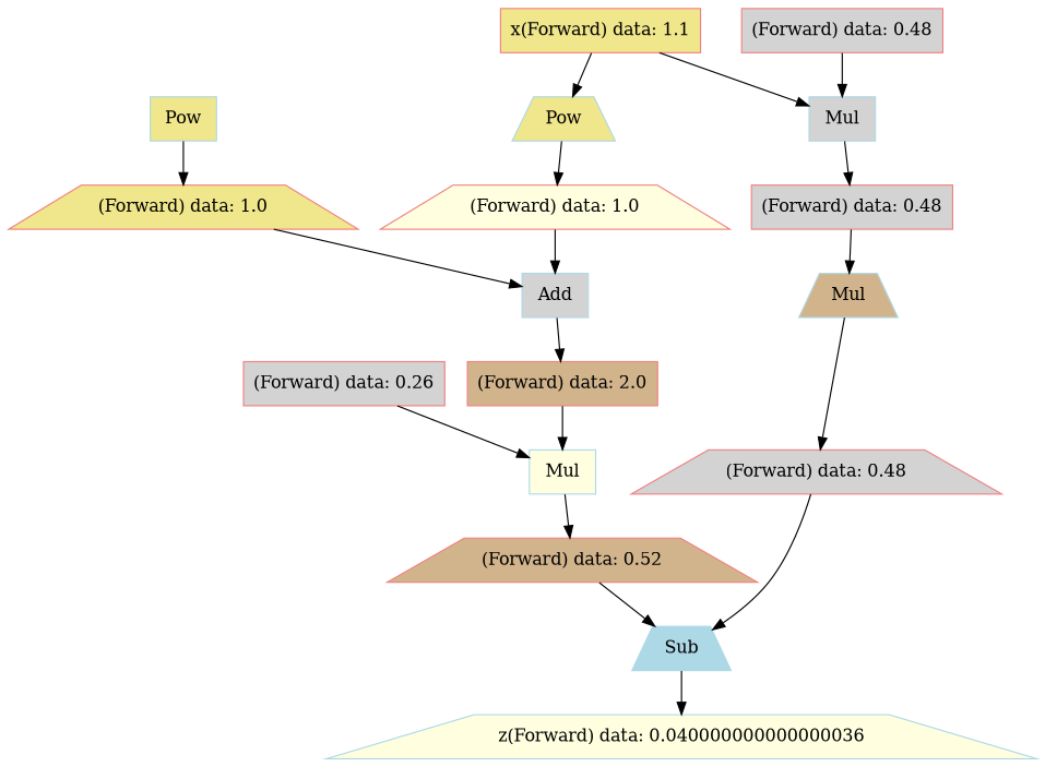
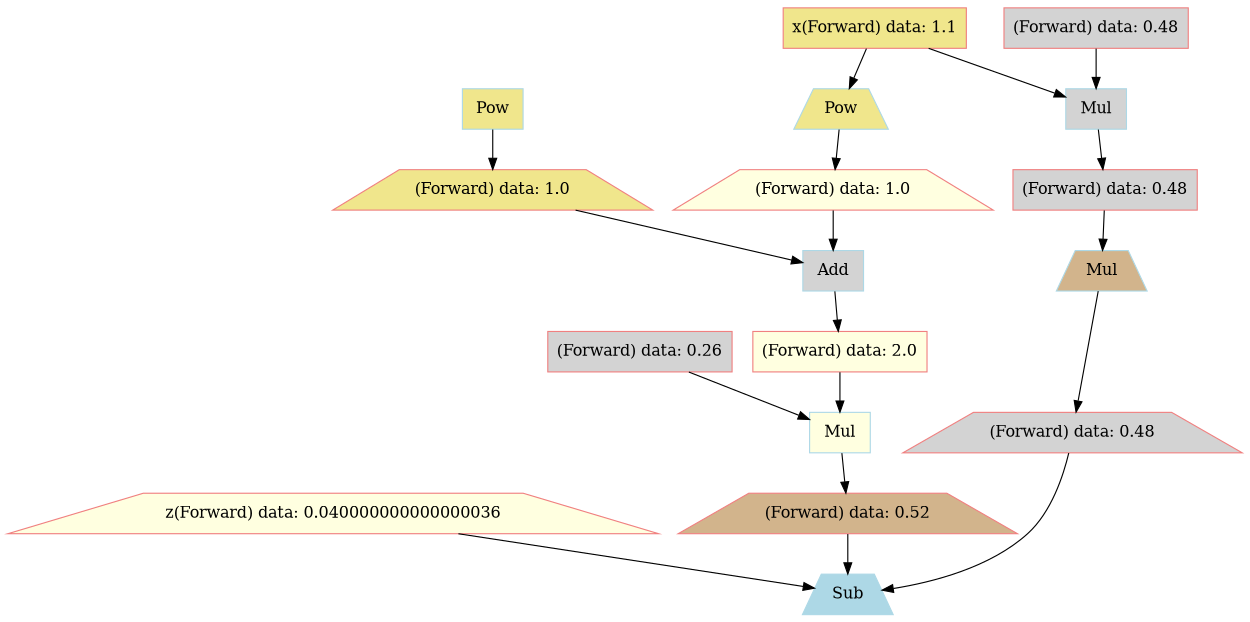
  digraph {
    node [color=lightcoral fillcolor=lightgrey shape=box style=filled]
-   n1 [color=lightblue fillcolor=lightyellow label="z(Forward) data: 0.040000000000000036" shape=trapezium]
+   n1 [fillcolor=lightyellow label="z(Forward) data: 0.040000000000000036" shape=trapezium]
    n2 [color=lightblue fillcolor=lightblue label=Sub shape=trapezium]
    n3 [fillcolor=tan label="(Forward) data: 0.52" shape=trapezium]
    n4 [label="(Forward) data: 0.48" shape=trapezium]
    n5 [color=lightblue fillcolor=tan label=Mul shape=trapezium]
    n6 [label="(Forward) data: 0.48"]
    n7 [color=lightblue fillcolor=khaki label=Pow]
    n8 [fillcolor=khaki label="(Forward) data: 1.0" shape=trapezium]
    n9 [color=lightblue label=Mul]
    n10 [fillcolor=khaki label="x(Forward) data: 1.1"]
    n11 [color=lightblue fillcolor=khaki label=Pow shape=trapezium]
    n12 [fillcolor=lightyellow label="(Forward) data: 1.0" shape=trapezium]
    n13 [label="(Forward) data: 0.48"]
    n14 [color=lightblue fillcolor=lightyellow label=Mul]
-   n15 [fillcolor=tan label="(Forward) data: 2.0"]
+   n15 [fillcolor=lightyellow label="(Forward) data: 2.0"]
    n16 [label="(Forward) data: 0.26"]
    n17 [color=lightblue label=Add]
-   n2 -> n1
+   n1 -> n2
    n3 -> n2
    n4 -> n2
    n5 -> n4
    n6 -> n5
    n7 -> n8
    n8 -> n17
    n9 -> n6
    n10 -> n9
    n10 -> n11
    n11 -> n12
    n12 -> n17
    n13 -> n9
    n14 -> n3
    n15 -> n14
    n16 -> n14
    n17 -> n15
  }
